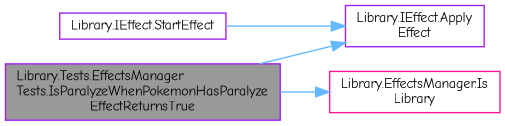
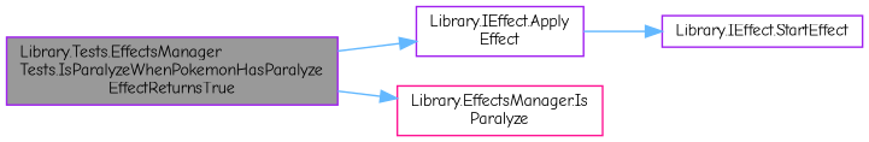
  digraph {
    fontname="Comic Neue"
    rankdir=LR
    node [color=purple fillcolor=white fontname="Comic Neue" fontsize=10 shape=box style=filled]
    edge [color=steelblue1 fontname="Comic Neue" fontsize=10 labelfontname=Helvetica labelfontsize=10 style=solid]
    n1 [fillcolor=grey60 fontcolor=black height=0.2 label="Library.Tests.EffectsManager\lTests.IsParalyzeWhenPokemonHasParalyze\lEffectReturnsTrue" width=0.4]
    n2 [height=0.2 label="Library.IEffect.Apply\lEffect" width=0.4]
-   n3 [color=deeppink height=0.2 label="Library.EffectsManager.Is\lLibrary" width=0.4]
+   n3 [color=deeppink height=0.2 label="Library.EffectsManager.Is\lParalyze" width=0.4]
    n4 [height=0.2 label="Library.IEffect.StartEffect" width=0.4]
    n1 -> n2
    n1 -> n3
-   n4 -> n2
+   n2 -> n4
  }
